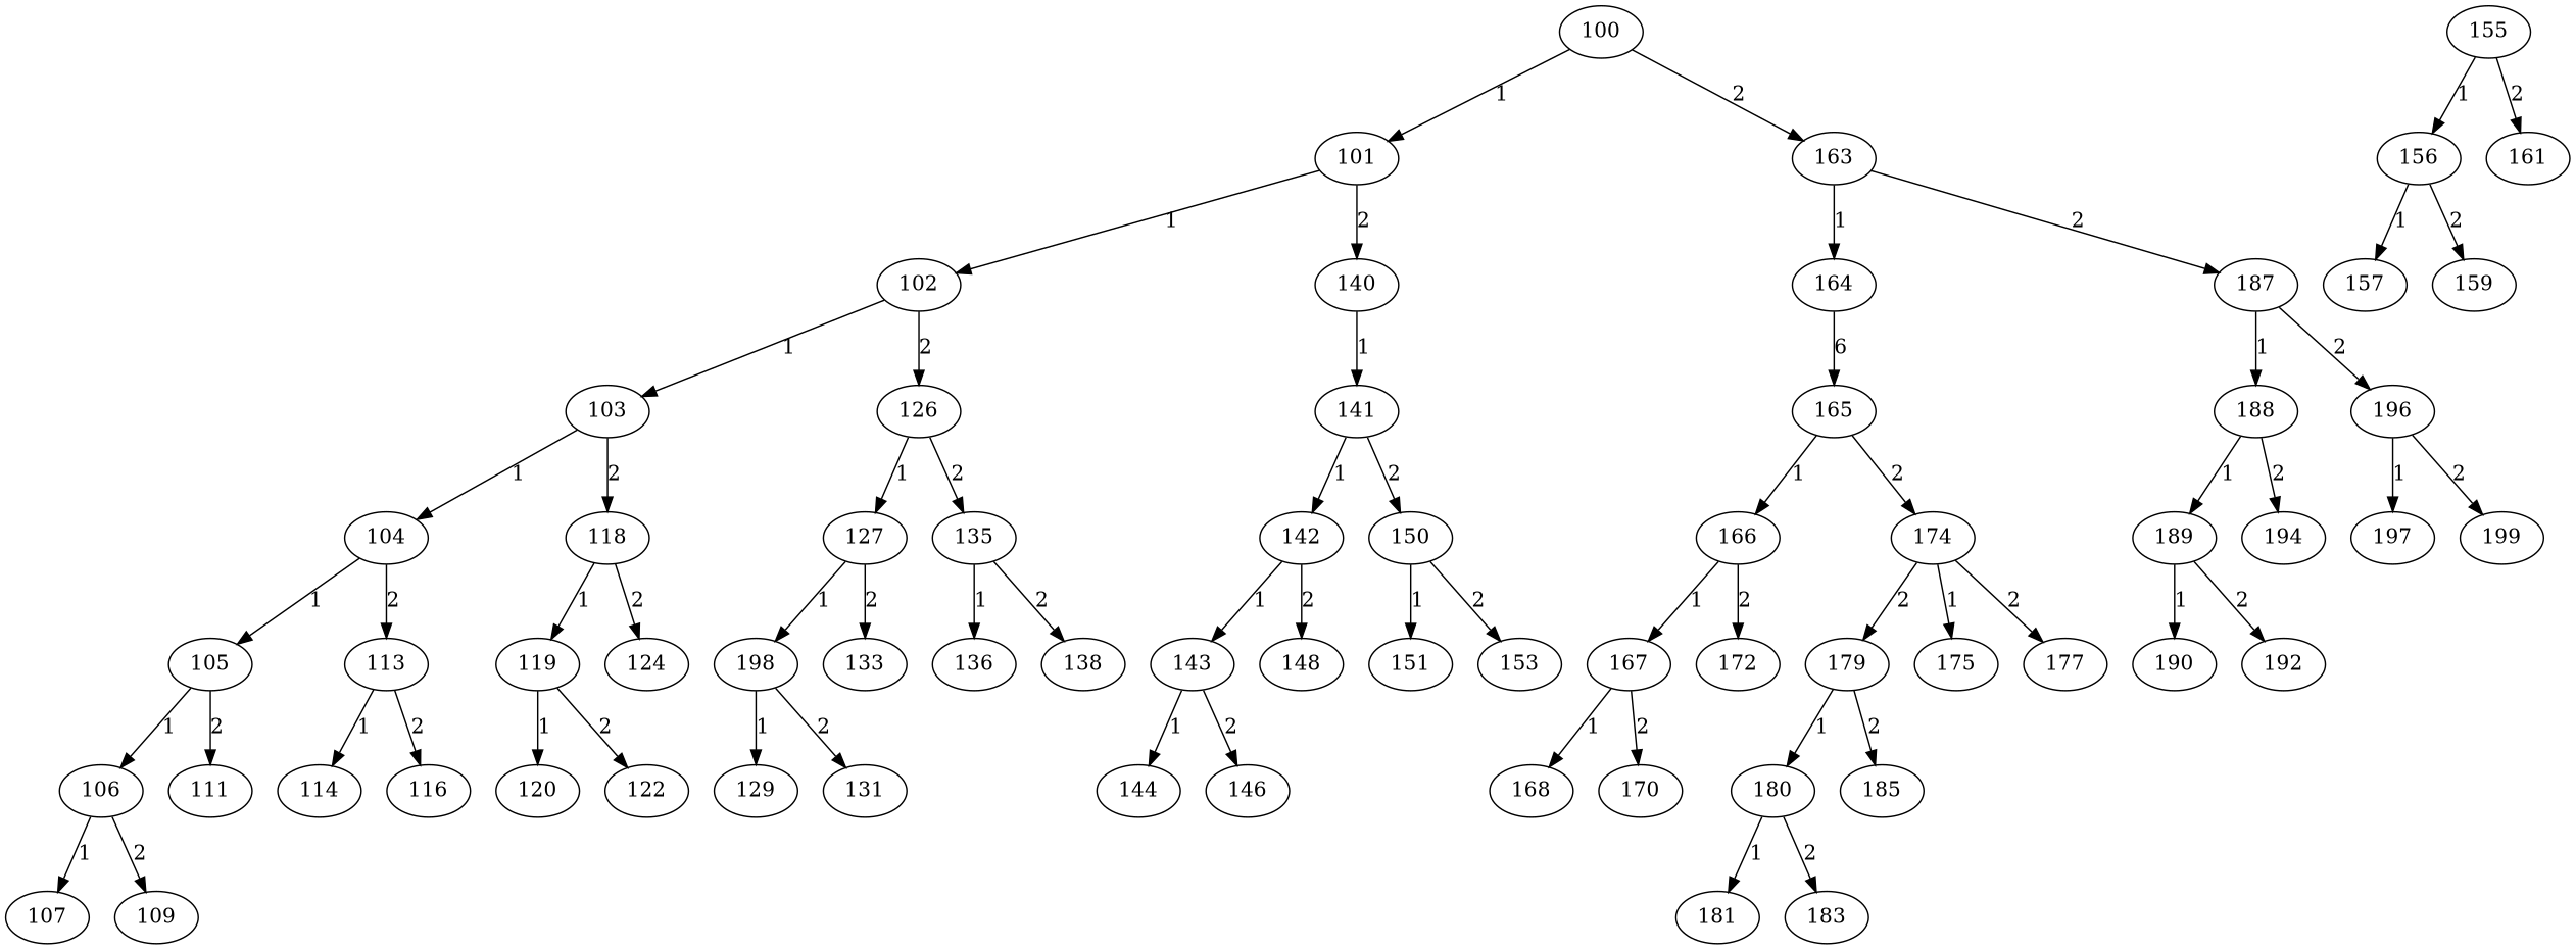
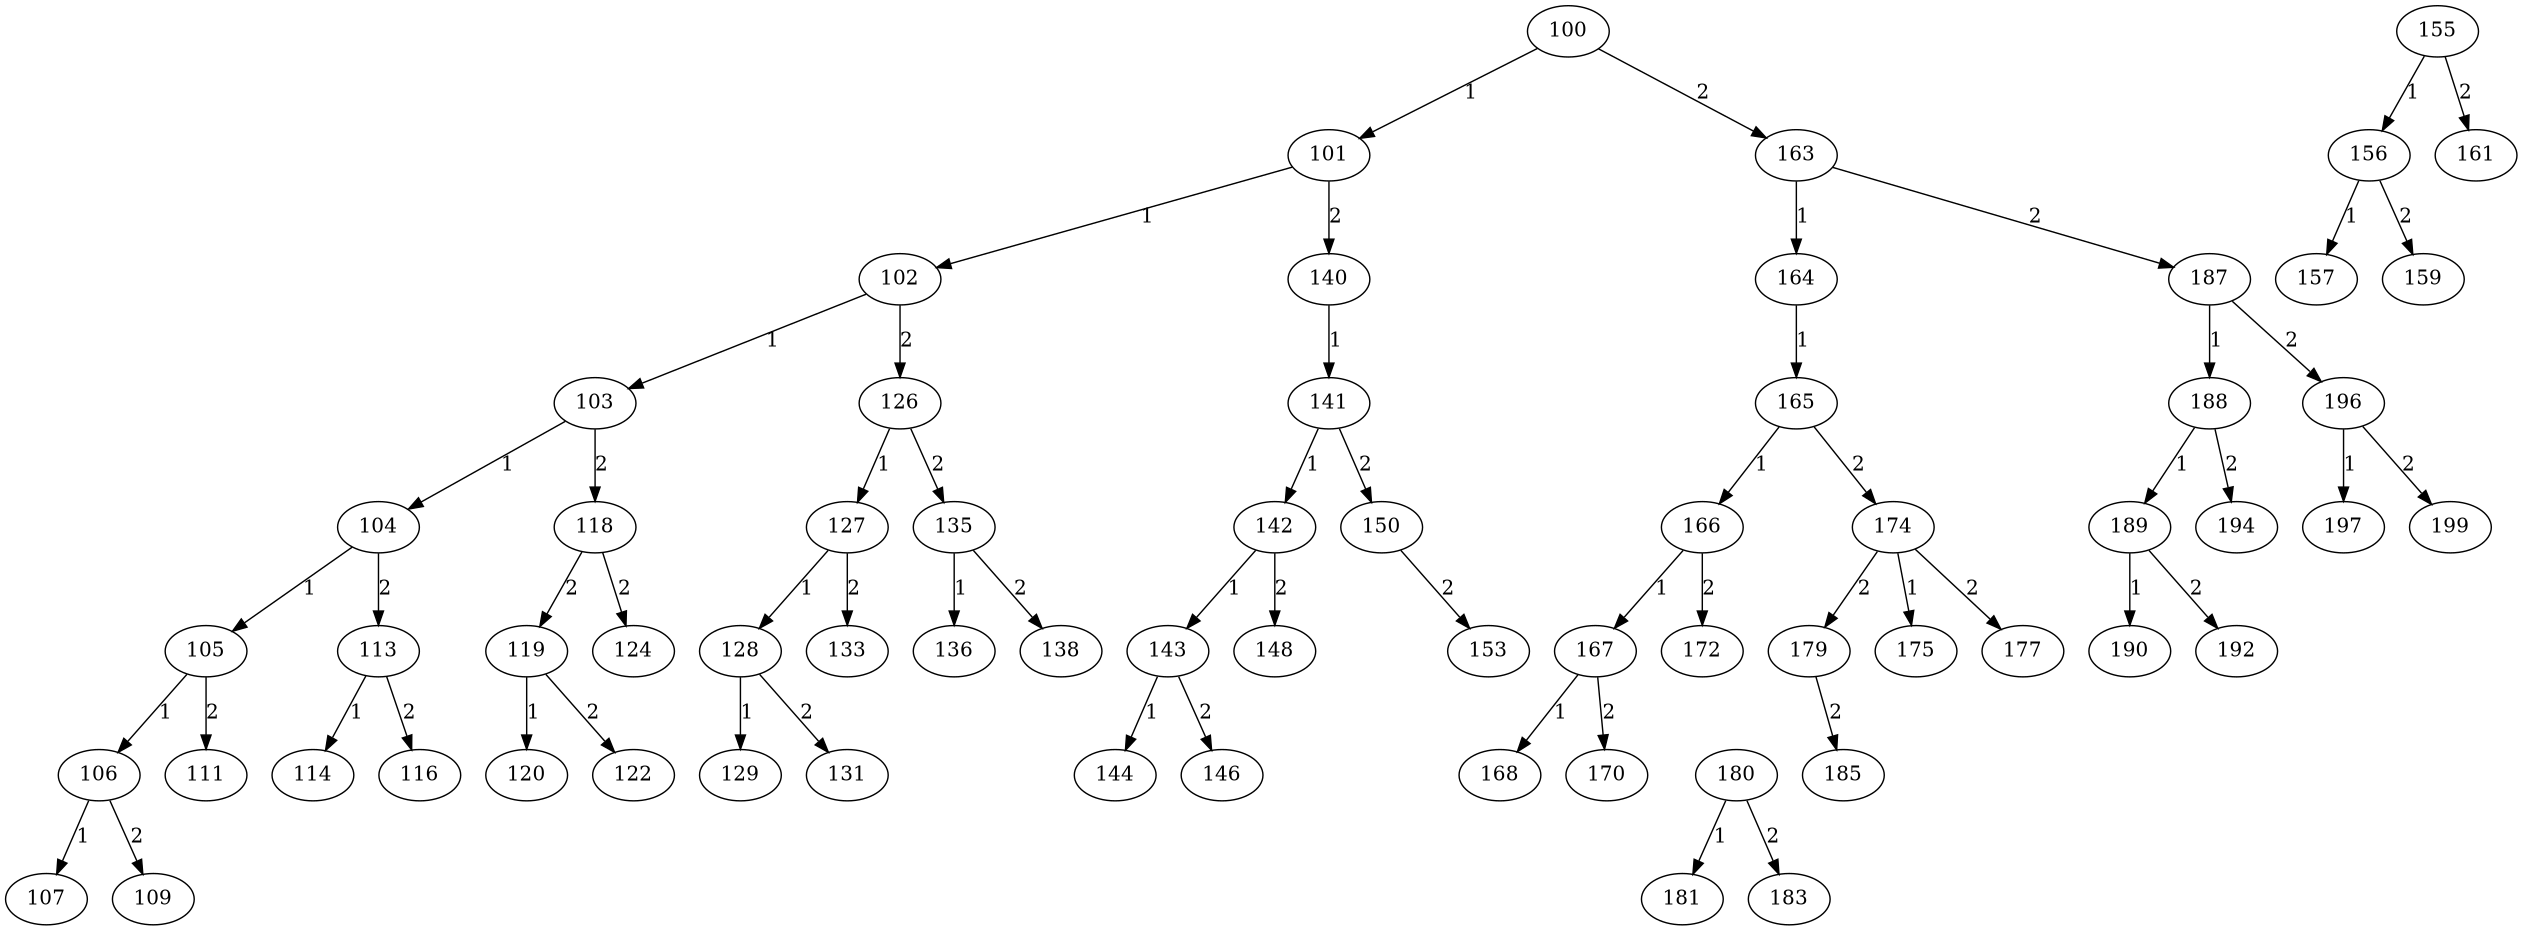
  digraph {
    100
    101
    163
    102
    140
    164
    187
    103
    126
    141
    104
    118
    127
    135
    105
    113
    119
    124
    106
    111
    114
    116
    107
    109
    120
    122
-   128 [label=198]
+   128
    133
    136
    138
    129
    131
    142
    150
    155
    156
    161
    143
    148
-   151
    153
    144
    146
    157
    159
    165
    188
    196
    166
    174
    179
    180
    185
    167
    172
    175
    177
    168
    170
    181
    183
    189
    194
    197
    199
    190
    192
    100 -> 101 [label=1]
    100 -> 163 [label=2]
    101 -> 102 [label=1]
    101 -> 140 [label=2]
    163 -> 164 [label=1]
    163 -> 187 [label=2]
    102 -> 103 [label=1]
    102 -> 126 [label=2]
    140 -> 141 [label=1]
-   164 -> 165 [label=6]
+   164 -> 165 [label=1]
    187 -> 188 [label=1]
    187 -> 196 [label=2]
    103 -> 104 [label=1]
    103 -> 118 [label=2]
    126 -> 127 [label=1]
    126 -> 135 [label=2]
    141 -> 142 [label=1]
    141 -> 150 [label=2]
    104 -> 105 [label=1]
    104 -> 113 [label=2]
-   118 -> 119 [label=1]
+   118 -> 119 [label=2]
    118 -> 124 [label=2]
    127 -> 128 [label=1]
    127 -> 133 [label=2]
    135 -> 136 [label=1]
    135 -> 138 [label=2]
    105 -> 106 [label=1]
    105 -> 111 [label=2]
    113 -> 114 [label=1]
    113 -> 116 [label=2]
    119 -> 120 [label=1]
    119 -> 122 [label=2]
    106 -> 107 [label=1]
    106 -> 109 [label=2]
    128 -> 129 [label=1]
    128 -> 131 [label=2]
    142 -> 143 [label=1]
    142 -> 148 [label=2]
-   150 -> 151 [label=1]
    150 -> 153 [label=2]
    155 -> 156 [label=1]
    155 -> 161 [label=2]
    156 -> 157 [label=1]
    156 -> 159 [label=2]
    143 -> 144 [label=1]
    143 -> 146 [label=2]
    165 -> 166 [label=1]
    165 -> 174 [label=2]
    188 -> 189 [label=1]
    188 -> 194 [label=2]
    196 -> 197 [label=1]
    196 -> 199 [label=2]
    166 -> 167 [label=1]
    166 -> 172 [label=2]
    174 -> 179 [label=2]
    174 -> 175 [label=1]
    174 -> 177 [label=2]
-   179 -> 180 [label=1]
    179 -> 185 [label=2]
    180 -> 181 [label=1]
    180 -> 183 [label=2]
    167 -> 168 [label=1]
    167 -> 170 [label=2]
    189 -> 190 [label=1]
    189 -> 192 [label=2]
  }
